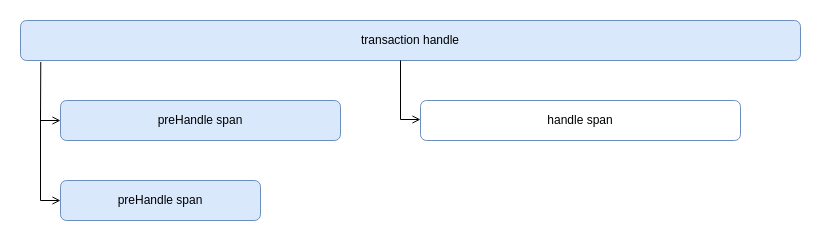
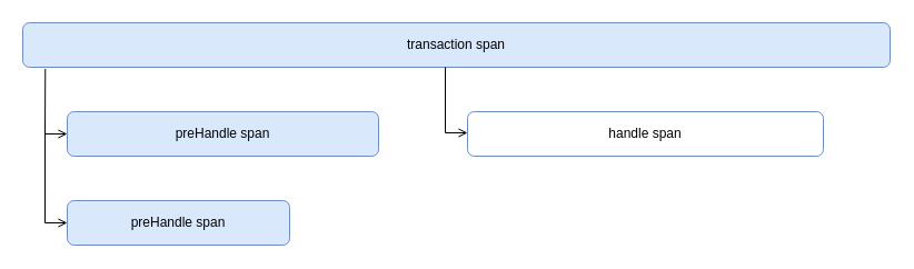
  <mxCell id="0" />
  <mxCell id="1" parent="0" />
- <mxCell id="2" value="transaction handle" style="rounded=1;whiteSpace=wrap;html=1;fillColor=#dae8fc;strokeColor=#6c8ebf;" vertex="1" parent="1"><mxGeometry x="20" y="20" width="780" height="40" as="geometry" /></mxCell>
+ <mxCell id="2" value="transaction span" style="rounded=1;whiteSpace=wrap;html=1;fillColor=#dae8fc;strokeColor=#6c8ebf;" vertex="1" parent="1"><mxGeometry x="20" y="20" width="780" height="40" as="geometry" /></mxCell>
  <mxCell id="3" value="preHandle span" style="rounded=1;whiteSpace=wrap;html=1;fillColor=#dae8fc;strokeColor=#6c8ebf;" vertex="1" parent="1"><mxGeometry x="60" y="100" width="280" height="40" as="geometry" /></mxCell>
  <mxCell id="4" value="preHandle span" style="rounded=1;whiteSpace=wrap;html=1;fillColor=#dae8fc;strokeColor=#6c8ebf;" vertex="1" parent="1"><mxGeometry x="60" y="180" width="200" height="40" as="geometry" /></mxCell>
  <mxCell id="5" value="handle span" style="rounded=1;whiteSpace=wrap;html=1;fillColor=#ffffff;strokeColor=#6c8ebf;" vertex="1" parent="1"><mxGeometry x="420" y="100" width="320" height="40" as="geometry" /></mxCell>
  <mxCell id="6" value="" style="endArrow=open;html=1;rounded=0;endFill=0;entryX=0;entryY=0.5;entryDx=0;entryDy=0;exitX=0.026;exitY=1.037;exitDx=0;exitDy=0;exitPerimeter=0;" edge="1" parent="1" source="2" target="3"><mxGeometry width="50" height="50" relative="1" as="geometry"><mxPoint x="30" y="70" as="sourcePoint" /><mxPoint x="30" y="70" as="targetPoint" /><Array as="points"><mxPoint x="40" y="120" /></Array></mxGeometry></mxCell>
  <mxCell id="7" value="" style="endArrow=open;html=1;rounded=0;endFill=0;entryX=0;entryY=0.5;entryDx=0;entryDy=0;exitX=0.026;exitY=1.037;exitDx=0;exitDy=0;exitPerimeter=0;" edge="1" parent="1" target="4"><mxGeometry width="50" height="50" relative="1" as="geometry"><mxPoint x="40" y="110" as="sourcePoint" /><mxPoint x="60" y="169" as="targetPoint" /><Array as="points"><mxPoint x="40" y="200" /></Array></mxGeometry></mxCell>
  <mxCell id="8" value="" style="endArrow=open;html=1;rounded=0;endFill=0;entryX=0;entryY=0.5;entryDx=0;entryDy=0;exitX=0.026;exitY=1.037;exitDx=0;exitDy=0;exitPerimeter=0;" edge="1" parent="1"><mxGeometry width="50" height="50" relative="1" as="geometry"><mxPoint x="400" y="60" as="sourcePoint" /><mxPoint x="420" y="119" as="targetPoint" /><Array as="points"><mxPoint x="400" y="119" /></Array></mxGeometry></mxCell>
